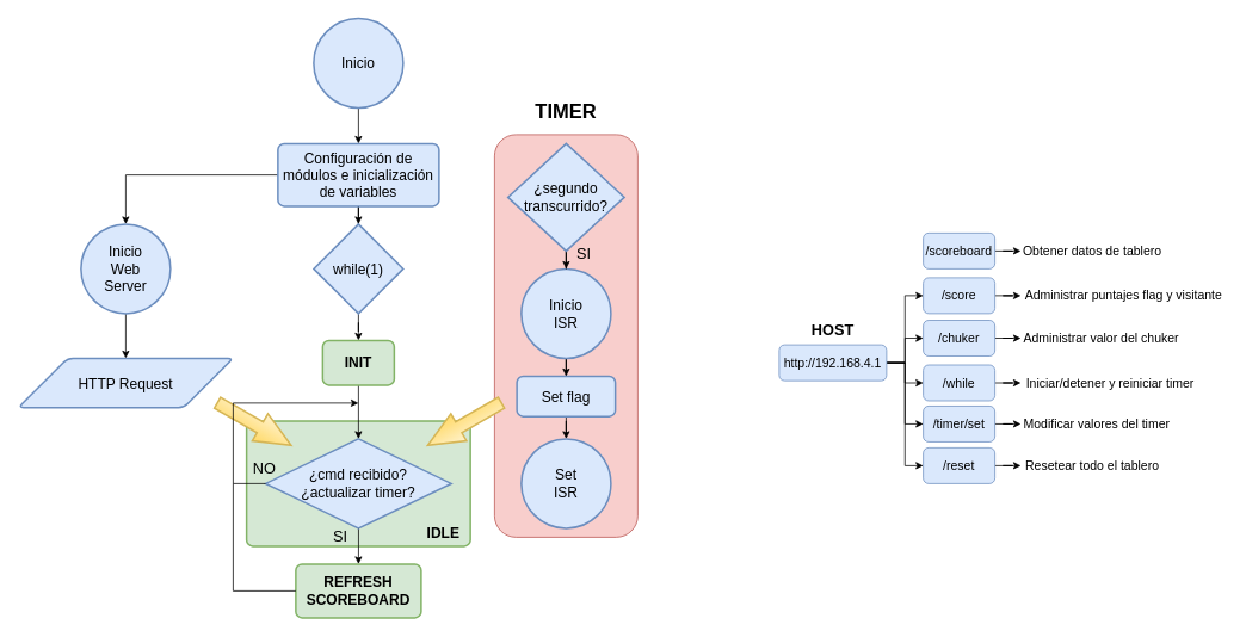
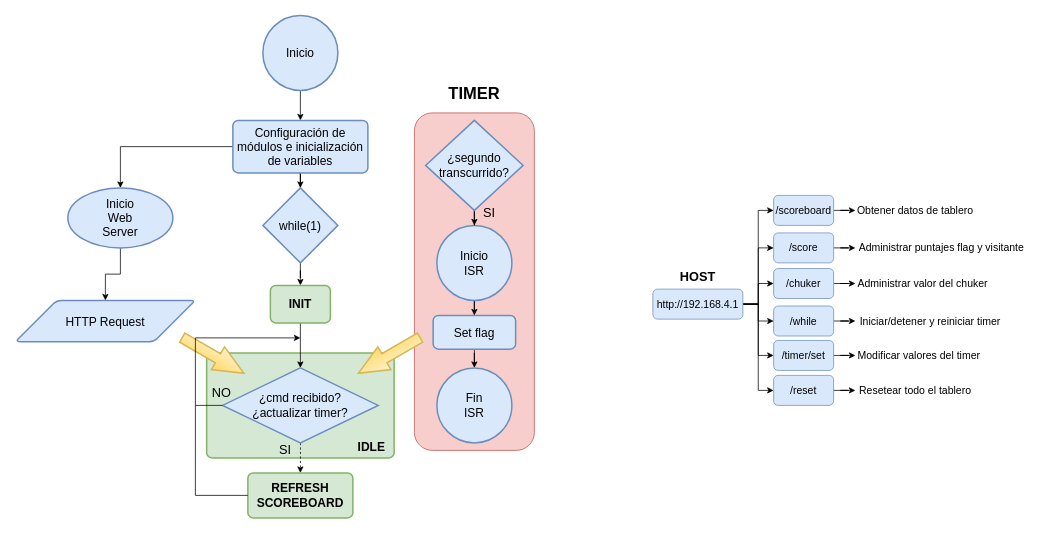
  <mxCell id="0" />
  <mxCell id="1" parent="0" />
  <mxCell id="2" value="" style="rounded=1;whiteSpace=wrap;html=1;fillColor=#f8cecc;strokeColor=#b85450;" parent="1" vertex="1"><mxGeometry x="552" y="150" width="160" height="450" as="geometry" /></mxCell>
  <mxCell id="3" value="" style="rounded=1;whiteSpace=wrap;html=1;absoluteArcSize=1;arcSize=14;strokeWidth=2;align=center;fillColor=#d5e8d4;strokeColor=#82b366;" parent="1" vertex="1"><mxGeometry x="275" y="470" width="250" height="140" as="geometry" /></mxCell>
  <mxCell id="4" style="edgeStyle=orthogonalEdgeStyle;rounded=0;orthogonalLoop=1;jettySize=auto;html=1;entryX=0.5;entryY=0;entryDx=0;entryDy=0;" parent="1" source="5" target="8" edge="1"><mxGeometry relative="1" as="geometry" /></mxCell>
  <mxCell id="5" value="Inicio" style="strokeWidth=2;html=1;shape=mxgraph.flowchart.start_2;whiteSpace=wrap;fontSize=16;fillColor=#dae8fc;strokeColor=#6c8ebf;" parent="1" vertex="1"><mxGeometry x="350" y="20" width="100" height="100" as="geometry" /></mxCell>
  <mxCell id="6" style="edgeStyle=orthogonalEdgeStyle;rounded=0;orthogonalLoop=1;jettySize=auto;html=1;" parent="1" source="8" target="10" edge="1"><mxGeometry relative="1" as="geometry" /></mxCell>
  <mxCell id="7" style="edgeStyle=orthogonalEdgeStyle;rounded=0;orthogonalLoop=1;jettySize=auto;html=1;entryX=0.5;entryY=0;entryDx=0;entryDy=0;entryPerimeter=0;" parent="1" source="8" target="32" edge="1"><mxGeometry relative="1" as="geometry" /></mxCell>
  <mxCell id="8" value="Configuración de módulos e inicialización de variables" style="rounded=1;whiteSpace=wrap;html=1;absoluteArcSize=1;arcSize=14;strokeWidth=2;fontSize=16;fillColor=#dae8fc;strokeColor=#6c8ebf;" parent="1" vertex="1"><mxGeometry x="310" y="160" width="180" height="70" as="geometry" /></mxCell>
  <mxCell id="9" style="edgeStyle=orthogonalEdgeStyle;rounded=0;orthogonalLoop=1;jettySize=auto;html=1;entryX=0.5;entryY=0;entryDx=0;entryDy=0;" parent="1" source="10" target="12" edge="1"><mxGeometry relative="1" as="geometry" /></mxCell>
  <mxCell id="10" value="while(1)" style="strokeWidth=2;html=1;shape=mxgraph.flowchart.decision;whiteSpace=wrap;fontSize=16;fillColor=#dae8fc;strokeColor=#6c8ebf;" parent="1" vertex="1"><mxGeometry x="350" y="250" width="100" height="100" as="geometry" /></mxCell>
  <mxCell id="11" style="edgeStyle=orthogonalEdgeStyle;rounded=0;orthogonalLoop=1;jettySize=auto;html=1;entryX=0.5;entryY=0;entryDx=0;entryDy=0;entryPerimeter=0;" parent="1" source="12" target="15" edge="1"><mxGeometry relative="1" as="geometry" /></mxCell>
  <mxCell id="12" value="INIT" style="rounded=1;whiteSpace=wrap;html=1;absoluteArcSize=1;arcSize=14;strokeWidth=2;fontSize=16;fillColor=#d5e8d4;strokeColor=#82b366;fontStyle=1" parent="1" vertex="1"><mxGeometry x="360" y="380" width="80" height="50" as="geometry" /></mxCell>
  <mxCell id="13" value="REFRESH&lt;br style=&quot;font-size: 16px;&quot;&gt;SCOREBOARD" style="rounded=1;whiteSpace=wrap;html=1;absoluteArcSize=1;arcSize=14;strokeWidth=2;fontSize=16;fillColor=#d5e8d4;strokeColor=#82b366;fontStyle=1" parent="1" vertex="1"><mxGeometry x="330" y="630" width="140" height="60" as="geometry" /></mxCell>
- <mxCell id="14" style="edgeStyle=orthogonalEdgeStyle;rounded=0;orthogonalLoop=1;jettySize=auto;html=1;entryX=0.5;entryY=0;entryDx=0;entryDy=0;" parent="1" source="15" target="13" edge="1"><mxGeometry relative="1" as="geometry" /></mxCell>
+ <mxCell id="14" style="edgeStyle=orthogonalEdgeStyle;rounded=0;orthogonalLoop=1;jettySize=auto;html=1;entryX=0.5;entryY=0;entryDx=0;entryDy=0;dashed=1;" parent="1" source="15" target="13" edge="1"><mxGeometry relative="1" as="geometry" /></mxCell>
  <mxCell id="15" value="¿cmd recibido?&lt;br style=&quot;font-size: 16px;&quot;&gt;¿actualizar timer?" style="strokeWidth=2;html=1;shape=mxgraph.flowchart.decision;whiteSpace=wrap;fontSize=16;fillColor=#dae8fc;strokeColor=#6c8ebf;" parent="1" vertex="1"><mxGeometry x="296.25" y="490" width="207.5" height="100" as="geometry" /></mxCell>
  <mxCell id="16" value="HTTP Request" style="shape=parallelogram;html=1;strokeWidth=2;perimeter=parallelogramPerimeter;whiteSpace=wrap;rounded=1;arcSize=12;size=0.23;fontSize=16;fillColor=#dae8fc;strokeColor=#6c8ebf;" parent="1" vertex="1"><mxGeometry x="20" y="400" width="240" height="55" as="geometry" /></mxCell>
  <mxCell id="17" style="edgeStyle=orthogonalEdgeStyle;rounded=0;orthogonalLoop=1;jettySize=auto;html=1;entryX=0.5;entryY=0;entryDx=0;entryDy=0;" parent="1" source="18" target="22" edge="1"><mxGeometry relative="1" as="geometry" /></mxCell>
  <mxCell id="18" value="Inicio&lt;br&gt;ISR" style="strokeWidth=2;html=1;shape=mxgraph.flowchart.start_2;whiteSpace=wrap;fontSize=16;fillColor=#dae8fc;strokeColor=#6c8ebf;" parent="1" vertex="1"><mxGeometry x="582" y="300" width="100" height="100" as="geometry" /></mxCell>
  <mxCell id="19" style="edgeStyle=orthogonalEdgeStyle;rounded=0;orthogonalLoop=1;jettySize=auto;html=1;entryX=0.5;entryY=0;entryDx=0;entryDy=0;entryPerimeter=0;" parent="1" source="20" target="18" edge="1"><mxGeometry relative="1" as="geometry" /></mxCell>
  <mxCell id="20" value="¿segundo transcurrido?" style="strokeWidth=2;html=1;shape=mxgraph.flowchart.decision;whiteSpace=wrap;fontSize=16;fillColor=#dae8fc;strokeColor=#6c8ebf;" parent="1" vertex="1"><mxGeometry x="567" y="160" width="130" height="120" as="geometry" /></mxCell>
  <mxCell id="21" style="edgeStyle=orthogonalEdgeStyle;rounded=0;orthogonalLoop=1;jettySize=auto;html=1;entryX=0.5;entryY=0;entryDx=0;entryDy=0;entryPerimeter=0;" parent="1" source="22" target="23" edge="1"><mxGeometry relative="1" as="geometry" /></mxCell>
  <mxCell id="22" value="Set flag" style="rounded=1;whiteSpace=wrap;html=1;absoluteArcSize=1;arcSize=14;strokeWidth=2;fontSize=16;fillColor=#dae8fc;strokeColor=#6c8ebf;" parent="1" vertex="1"><mxGeometry x="577" y="420" width="110" height="45" as="geometry" /></mxCell>
- <mxCell id="23" value="Set&lt;br&gt;ISR" style="strokeWidth=2;html=1;shape=mxgraph.flowchart.start_2;whiteSpace=wrap;fontSize=16;fillColor=#dae8fc;strokeColor=#6c8ebf;" parent="1" vertex="1"><mxGeometry x="582" y="490" width="100" height="100" as="geometry" /></mxCell>
+ <mxCell id="23" value="Fin&lt;br&gt;ISR" style="strokeWidth=2;html=1;shape=mxgraph.flowchart.start_2;whiteSpace=wrap;fontSize=16;fillColor=#dae8fc;strokeColor=#6c8ebf;" parent="1" vertex="1"><mxGeometry x="582" y="490" width="100" height="100" as="geometry" /></mxCell>
  <mxCell id="24" value="" style="verticalLabelPosition=bottom;verticalAlign=top;html=1;strokeWidth=2;shape=mxgraph.arrows2.arrow;dy=0.6;dx=40;notch=0;rotation=30;fillColor=#fff2cc;strokeColor=#d6b656;gradientColor=#ffd966;" parent="1" vertex="1"><mxGeometry x="236.09" y="455.92" width="95" height="35" as="geometry" /></mxCell>
  <mxCell id="25" value="" style="verticalLabelPosition=bottom;verticalAlign=top;html=1;strokeWidth=2;shape=mxgraph.arrows2.arrow;dy=0.6;dx=40;notch=0;rotation=-210;fillColor=#fff2cc;gradientColor=#ffd966;strokeColor=#d6b656;" parent="1" vertex="1"><mxGeometry x="471" y="455.92" width="95" height="35" as="geometry" /></mxCell>
  <mxCell id="26" value="" style="endArrow=none;html=1;rounded=0;entryX=0;entryY=0.5;entryDx=0;entryDy=0;entryPerimeter=0;" parent="1" target="15" edge="1"><mxGeometry width="50" height="50" relative="1" as="geometry"><mxPoint x="260" y="540" as="sourcePoint" /><mxPoint x="430" y="480" as="targetPoint" /></mxGeometry></mxCell>
  <mxCell id="27" value="" style="endArrow=none;html=1;rounded=0;" parent="1" edge="1"><mxGeometry width="50" height="50" relative="1" as="geometry"><mxPoint x="260" y="540" as="sourcePoint" /><mxPoint x="260" y="450" as="targetPoint" /></mxGeometry></mxCell>
  <mxCell id="28" value="" style="endArrow=classic;html=1;rounded=0;" parent="1" edge="1"><mxGeometry width="50" height="50" relative="1" as="geometry"><mxPoint x="260" y="450" as="sourcePoint" /><mxPoint x="400" y="450" as="targetPoint" /></mxGeometry></mxCell>
  <mxCell id="29" value="IDLE" style="text;html=1;strokeColor=none;fillColor=none;align=center;verticalAlign=middle;whiteSpace=wrap;rounded=0;fontSize=16;fontStyle=1" parent="1" vertex="1"><mxGeometry x="465" y="580" width="60" height="30" as="geometry" /></mxCell>
  <mxCell id="30" value="TIMER" style="text;html=1;strokeColor=none;fillColor=none;align=center;verticalAlign=middle;whiteSpace=wrap;rounded=0;fontSize=22;fontStyle=1" parent="1" vertex="1"><mxGeometry x="592" y="110" width="80" height="30" as="geometry" /></mxCell>
  <mxCell id="31" style="edgeStyle=orthogonalEdgeStyle;rounded=0;orthogonalLoop=1;jettySize=auto;html=1;entryX=0.5;entryY=0;entryDx=0;entryDy=0;" parent="1" source="32" target="16" edge="1"><mxGeometry relative="1" as="geometry" /></mxCell>
- <mxCell id="32" value="Inicio&lt;br&gt;Web&lt;br&gt;Server" style="strokeWidth=2;html=1;shape=mxgraph.flowchart.start_2;whiteSpace=wrap;fillColor=#dae8fc;strokeColor=#6c8ebf;fontSize=16;" parent="1" vertex="1"><mxGeometry x="90" y="250" width="100" height="100" as="geometry" /></mxCell>
+ <mxCell id="32" value="Inicio&lt;br&gt;Web&lt;br&gt;Server" style="strokeWidth=2;html=1;shape=mxgraph.flowchart.start_2;whiteSpace=wrap;fillColor=#dae8fc;strokeColor=#6c8ebf;fontSize=16;" parent="1" vertex="1"><mxGeometry x="90" y="250" width="140" height="80" as="geometry" /></mxCell>
  <mxCell id="33" style="edgeStyle=orthogonalEdgeStyle;rounded=0;orthogonalLoop=1;jettySize=auto;html=1;entryX=0;entryY=0.5;entryDx=0;entryDy=0;" parent="1" source="39" target="54" edge="1"><mxGeometry relative="1" as="geometry" /></mxCell>
  <mxCell id="34" style="edgeStyle=orthogonalEdgeStyle;rounded=0;orthogonalLoop=1;jettySize=auto;html=1;entryX=0;entryY=0.5;entryDx=0;entryDy=0;" parent="1" source="39" target="43" edge="1"><mxGeometry relative="1" as="geometry" /></mxCell>
  <mxCell id="35" style="edgeStyle=orthogonalEdgeStyle;rounded=0;orthogonalLoop=1;jettySize=auto;html=1;entryX=0;entryY=0.5;entryDx=0;entryDy=0;" parent="1" source="39" target="41" edge="1"><mxGeometry relative="1" as="geometry" /></mxCell>
+ <mxCell id="36" style="edgeStyle=orthogonalEdgeStyle;rounded=0;orthogonalLoop=1;jettySize=auto;html=1;entryX=0;entryY=0.5;entryDx=0;entryDy=0;" parent="1" source="39" target="47" edge="1"><mxGeometry relative="1" as="geometry" /></mxCell>
  <mxCell id="37" style="edgeStyle=orthogonalEdgeStyle;rounded=0;orthogonalLoop=1;jettySize=auto;html=1;entryX=0;entryY=0.5;entryDx=0;entryDy=0;" parent="1" source="39" target="45" edge="1"><mxGeometry relative="1" as="geometry" /></mxCell>
  <mxCell id="38" style="edgeStyle=orthogonalEdgeStyle;rounded=0;orthogonalLoop=1;jettySize=auto;html=1;entryX=0;entryY=0.5;entryDx=0;entryDy=0;" parent="1" source="39" target="49" edge="1"><mxGeometry relative="1" as="geometry" /></mxCell>
  <mxCell id="39" value="http://192.168.4.1" style="rounded=1;whiteSpace=wrap;html=1;fontSize=14;fillColor=#dae8fc;strokeColor=#6c8ebf;" parent="1" vertex="1"><mxGeometry x="870" y="385" width="120" height="40" as="geometry" /></mxCell>
  <mxCell id="40" style="edgeStyle=orthogonalEdgeStyle;rounded=0;orthogonalLoop=1;jettySize=auto;html=1;entryX=0;entryY=0.5;entryDx=0;entryDy=0;" parent="1" source="41" target="52" edge="1"><mxGeometry relative="1" as="geometry" /></mxCell>
  <mxCell id="41" value="/score" style="rounded=1;whiteSpace=wrap;html=1;fontSize=14;fillColor=#dae8fc;strokeColor=#6c8ebf;" parent="1" vertex="1"><mxGeometry x="1031" y="310" width="80" height="40" as="geometry" /></mxCell>
  <mxCell id="42" style="edgeStyle=orthogonalEdgeStyle;rounded=0;orthogonalLoop=1;jettySize=auto;html=1;entryX=0;entryY=0.5;entryDx=0;entryDy=0;" parent="1" source="43" target="50" edge="1"><mxGeometry relative="1" as="geometry" /></mxCell>
  <mxCell id="43" value="/while" style="rounded=1;whiteSpace=wrap;html=1;fontSize=14;fillColor=#dae8fc;strokeColor=#6c8ebf;" parent="1" vertex="1"><mxGeometry x="1031" y="407.5" width="80" height="40" as="geometry" /></mxCell>
  <mxCell id="44" style="edgeStyle=orthogonalEdgeStyle;rounded=0;orthogonalLoop=1;jettySize=auto;html=1;entryX=0;entryY=0.5;entryDx=0;entryDy=0;" parent="1" source="45" target="51" edge="1"><mxGeometry relative="1" as="geometry" /></mxCell>
  <mxCell id="45" value="/timer/set" style="rounded=1;whiteSpace=wrap;html=1;fontSize=14;fillColor=#dae8fc;strokeColor=#6c8ebf;" parent="1" vertex="1"><mxGeometry x="1031" y="453.42" width="80" height="40" as="geometry" /></mxCell>
  <mxCell id="46" style="edgeStyle=orthogonalEdgeStyle;rounded=0;orthogonalLoop=1;jettySize=auto;html=1;entryX=0;entryY=0.5;entryDx=0;entryDy=0;" parent="1" source="47" target="56" edge="1"><mxGeometry relative="1" as="geometry" /></mxCell>
  <mxCell id="47" value="/scoreboard" style="rounded=1;whiteSpace=wrap;html=1;fontSize=14;fillColor=#dae8fc;strokeColor=#6c8ebf;" parent="1" vertex="1"><mxGeometry x="1031" y="260" width="80" height="40" as="geometry" /></mxCell>
  <mxCell id="48" style="edgeStyle=orthogonalEdgeStyle;rounded=0;orthogonalLoop=1;jettySize=auto;html=1;entryX=0;entryY=0.5;entryDx=0;entryDy=0;" parent="1" source="49" target="57" edge="1"><mxGeometry relative="1" as="geometry" /></mxCell>
  <mxCell id="49" value="/reset" style="rounded=1;whiteSpace=wrap;html=1;fontSize=14;fillColor=#dae8fc;strokeColor=#6c8ebf;" parent="1" vertex="1"><mxGeometry x="1031" y="500" width="80" height="40" as="geometry" /></mxCell>
  <mxCell id="50" value="Iniciar/detener y reiniciar timer" style="text;html=1;strokeColor=none;fillColor=none;align=center;verticalAlign=middle;whiteSpace=wrap;rounded=0;fontSize=14;" parent="1" vertex="1"><mxGeometry x="1140" y="416.25" width="200" height="22.5" as="geometry" /></mxCell>
  <mxCell id="51" value="Modificar valores del timer" style="text;html=1;strokeColor=none;fillColor=none;align=center;verticalAlign=middle;whiteSpace=wrap;rounded=0;fontSize=14;" parent="1" vertex="1"><mxGeometry x="1140" y="462.17" width="170" height="22.5" as="geometry" /></mxCell>
  <mxCell id="52" value="Administrar puntajes flag y visitante" style="text;html=1;strokeColor=none;fillColor=none;align=center;verticalAlign=middle;whiteSpace=wrap;rounded=0;fontSize=14;" parent="1" vertex="1"><mxGeometry x="1140" y="318.75" width="230" height="22.5" as="geometry" /></mxCell>
  <mxCell id="53" style="edgeStyle=orthogonalEdgeStyle;rounded=0;orthogonalLoop=1;jettySize=auto;html=1;entryX=0;entryY=0.5;entryDx=0;entryDy=0;" parent="1" source="54" target="55" edge="1"><mxGeometry relative="1" as="geometry" /></mxCell>
  <mxCell id="54" value="/chuker" style="rounded=1;whiteSpace=wrap;html=1;fontSize=14;fillColor=#dae8fc;strokeColor=#6c8ebf;" parent="1" vertex="1"><mxGeometry x="1031" y="357.5" width="80" height="40" as="geometry" /></mxCell>
  <mxCell id="55" value="Administrar valor del chuker" style="text;html=1;strokeColor=none;fillColor=none;align=center;verticalAlign=middle;whiteSpace=wrap;rounded=0;fontSize=14;" parent="1" vertex="1"><mxGeometry x="1140" y="366.25" width="180" height="22.5" as="geometry" /></mxCell>
  <mxCell id="56" value="Obtener datos de tablero" style="text;html=1;strokeColor=none;fillColor=none;align=center;verticalAlign=middle;whiteSpace=wrap;rounded=0;fontSize=14;" parent="1" vertex="1"><mxGeometry x="1140" y="268.75" width="160" height="22.5" as="geometry" /></mxCell>
  <mxCell id="57" value="Resetear todo el tablero" style="text;html=1;strokeColor=none;fillColor=none;align=center;verticalAlign=middle;whiteSpace=wrap;rounded=0;fontSize=14;" parent="1" vertex="1"><mxGeometry x="1140" y="508.75" width="160" height="22.5" as="geometry" /></mxCell>
  <mxCell id="58" value="HOST" style="text;html=1;strokeColor=none;fillColor=none;align=center;verticalAlign=middle;whiteSpace=wrap;rounded=0;fontStyle=1;fontSize=17;" parent="1" vertex="1"><mxGeometry x="890" y="357.5" width="80" height="25" as="geometry" /></mxCell>
  <mxCell id="59" value="" style="endArrow=none;html=1;rounded=0;exitX=0;exitY=0.5;exitDx=0;exitDy=0;" edge="1" parent="1" source="13"><mxGeometry width="50" height="50" relative="1" as="geometry"><mxPoint x="310" y="460" as="sourcePoint" /><mxPoint x="260" y="660" as="targetPoint" /></mxGeometry></mxCell>
  <mxCell id="60" value="" style="endArrow=none;html=1;rounded=0;" edge="1" parent="1"><mxGeometry width="50" height="50" relative="1" as="geometry"><mxPoint x="260" y="660" as="sourcePoint" /><mxPoint x="260" y="540" as="targetPoint" /></mxGeometry></mxCell>
  <mxCell id="61" value="NO" style="text;html=1;strokeColor=none;fillColor=none;align=center;verticalAlign=middle;whiteSpace=wrap;rounded=0;fontSize=17;" vertex="1" parent="1"><mxGeometry x="275" y="508.75" width="40" height="31.25" as="geometry" /></mxCell>
  <mxCell id="62" value="SI" style="text;html=1;strokeColor=none;fillColor=none;align=center;verticalAlign=middle;whiteSpace=wrap;rounded=0;fontSize=17;" vertex="1" parent="1"><mxGeometry x="360" y="584" width="40" height="31.25" as="geometry" /></mxCell>
  <mxCell id="63" value="SI" style="text;html=1;strokeColor=none;fillColor=none;align=center;verticalAlign=middle;whiteSpace=wrap;rounded=0;fontSize=17;" vertex="1" parent="1"><mxGeometry x="632" y="268.75" width="40" height="31.25" as="geometry" /></mxCell>
